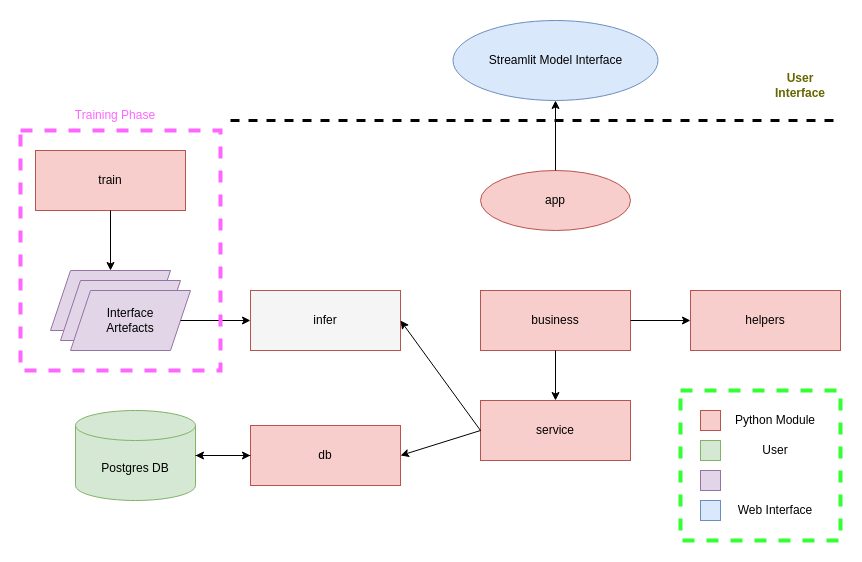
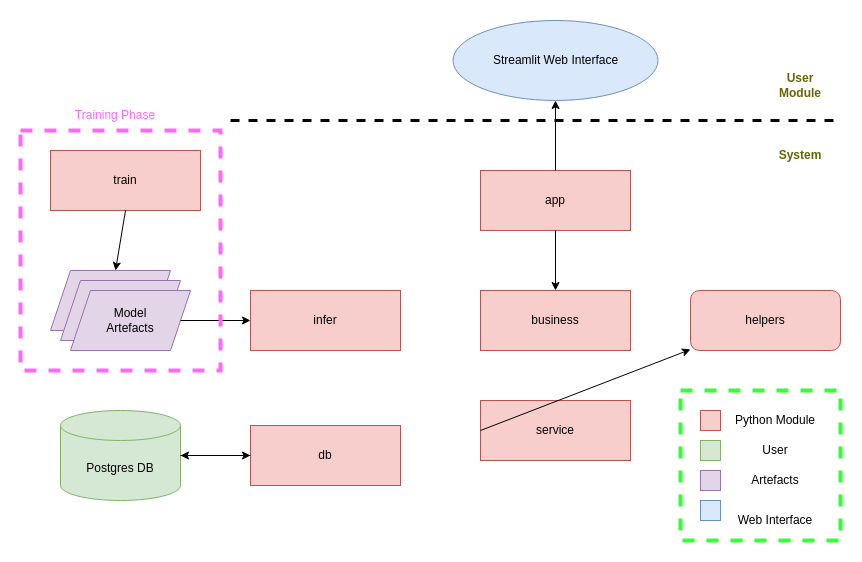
  <mxCell id="0" />
  <mxCell id="1" parent="0" />
- <mxCell id="2" value="app" style="ellipse;whiteSpace=wrap;html=1;fillColor=#f8cecc;strokeColor=#b85450;" vertex="1" parent="1"><mxGeometry x="480" y="170" width="150" height="60" as="geometry" /></mxCell>
+ <mxCell id="2" value="app" style="rounded=0;whiteSpace=wrap;html=1;fillColor=#f8cecc;strokeColor=#b85450;" vertex="1" parent="1"><mxGeometry x="480" y="170" width="150" height="60" as="geometry" /></mxCell>
  <mxCell id="3" value="&lt;div&gt;business&lt;/div&gt;" style="rounded=0;whiteSpace=wrap;html=1;fillColor=#f8cecc;strokeColor=#b85450;" vertex="1" parent="1"><mxGeometry x="480" y="290" width="150" height="60" as="geometry" /></mxCell>
- <mxCell id="4" value="&lt;div&gt;helpers&lt;/div&gt;" style="rounded=0;whiteSpace=wrap;html=1;fillColor=#f8cecc;strokeColor=#b85450;" vertex="1" parent="1"><mxGeometry x="690" y="290" width="150" height="60" as="geometry" /></mxCell>
+ <mxCell id="4" value="&lt;div&gt;helpers&lt;/div&gt;" style="whiteSpace=wrap;html=1;fillColor=#f8cecc;strokeColor=#b85450;rounded=1;" vertex="1" parent="1"><mxGeometry x="690" y="290" width="150" height="60" as="geometry" /></mxCell>
  <mxCell id="5" value="service" style="rounded=0;whiteSpace=wrap;html=1;fillColor=#f8cecc;strokeColor=#b85450;" vertex="1" parent="1"><mxGeometry x="480" y="400" width="150" height="60" as="geometry" /></mxCell>
- <mxCell id="6" value="Streamlit Model Interface" style="ellipse;whiteSpace=wrap;html=1;fillColor=#dae8fc;strokeColor=#6c8ebf;" vertex="1" parent="1"><mxGeometry x="452.5" y="20" width="205" height="80" as="geometry" /></mxCell>
- <mxCell id="8" value="" style="endArrow=classic;html=1;rounded=0;exitX=1;exitY=0.5;exitDx=0;exitDy=0;entryX=0;entryY=0.5;entryDx=0;entryDy=0;" edge="1" parent="1" source="3" target="4"><mxGeometry width="50" height="50" relative="1" as="geometry"><mxPoint x="565" y="240" as="sourcePoint" /><mxPoint x="565" y="300" as="targetPoint" /></mxGeometry></mxCell>
- <mxCell id="9" value="" style="endArrow=classic;html=1;rounded=0;exitX=0.5;exitY=1;exitDx=0;exitDy=0;entryX=0.5;entryY=0;entryDx=0;entryDy=0;" edge="1" parent="1" source="3" target="5"><mxGeometry width="50" height="50" relative="1" as="geometry"><mxPoint x="575" y="250" as="sourcePoint" /><mxPoint x="540" y="380" as="targetPoint" /></mxGeometry></mxCell>
- <mxCell id="10" value="infer" style="rounded=0;whiteSpace=wrap;html=1;fillColor=#f5f5f5;strokeColor=#b85450;" vertex="1" parent="1"><mxGeometry x="250" y="290" width="150" height="60" as="geometry" /></mxCell>
+ <mxCell id="6" value="Streamlit Web Interface" style="ellipse;whiteSpace=wrap;html=1;fillColor=#dae8fc;strokeColor=#6c8ebf;" vertex="1" parent="1"><mxGeometry x="452.5" y="20" width="205" height="80" as="geometry" /></mxCell>
+ <mxCell id="7" value="" style="endArrow=classic;html=1;rounded=0;exitX=0.5;exitY=1;exitDx=0;exitDy=0;entryX=0.5;entryY=0;entryDx=0;entryDy=0;" edge="1" parent="1" source="2" target="3"><mxGeometry width="50" height="50" relative="1" as="geometry"><mxPoint x="520" y="410" as="sourcePoint" /><mxPoint x="570" y="360" as="targetPoint" /></mxGeometry></mxCell>
+ <mxCell id="10" value="infer" style="rounded=0;whiteSpace=wrap;html=1;fillColor=#f8cecc;strokeColor=#b85450;" vertex="1" parent="1"><mxGeometry x="250" y="290" width="150" height="60" as="geometry" /></mxCell>
  <mxCell id="11" value="db" style="rounded=0;whiteSpace=wrap;html=1;fillColor=#f8cecc;strokeColor=#b85450;" vertex="1" parent="1"><mxGeometry x="250" y="425" width="150" height="60" as="geometry" /></mxCell>
- <mxCell id="12" value="" style="endArrow=classic;html=1;rounded=0;exitX=0;exitY=0.5;exitDx=0;exitDy=0;entryX=1;entryY=0.5;entryDx=0;entryDy=0;" edge="1" parent="1" source="5" target="10"><mxGeometry width="50" height="50" relative="1" as="geometry"><mxPoint x="455" y="360" as="sourcePoint" /><mxPoint x="455" y="410" as="targetPoint" /></mxGeometry></mxCell>
- <mxCell id="13" value="" style="endArrow=classic;html=1;rounded=0;exitX=0;exitY=0.5;exitDx=0;exitDy=0;entryX=1;entryY=0.5;entryDx=0;entryDy=0;" edge="1" parent="1" source="5" target="11"><mxGeometry width="50" height="50" relative="1" as="geometry"><mxPoint x="380" y="440" as="sourcePoint" /><mxPoint x="280" y="380" as="targetPoint" /></mxGeometry></mxCell>
- <mxCell id="14" value="train" style="rounded=0;whiteSpace=wrap;html=1;fillColor=#f8cecc;strokeColor=#b85450;" vertex="1" parent="1"><mxGeometry x="35" y="150" width="150" height="60" as="geometry" /></mxCell>
- <mxCell id="15" value="Postgres DB" style="shape=cylinder3;whiteSpace=wrap;html=1;boundedLbl=1;backgroundOutline=1;size=15;fillColor=#d5e8d4;strokeColor=#82b366;" vertex="1" parent="1"><mxGeometry x="75" y="410" width="120" height="90" as="geometry" /></mxCell>
+ <mxCell id="12" value="" style="endArrow=classic;html=1;rounded=0;exitX=0;exitY=0.5;exitDx=0;exitDy=0;" edge="1" parent="1" source="5" target="4"><mxGeometry width="50" height="50" relative="1" as="geometry"><mxPoint x="455" y="360" as="sourcePoint" /><mxPoint x="455" y="410" as="targetPoint" /></mxGeometry></mxCell>
+ <mxCell id="14" value="train" style="rounded=0;whiteSpace=wrap;html=1;fillColor=#f8cecc;strokeColor=#b85450;" vertex="1" parent="1"><mxGeometry x="50" y="150" width="150" height="60" as="geometry" /></mxCell>
+ <mxCell id="15" value="Postgres DB" style="shape=cylinder3;whiteSpace=wrap;html=1;boundedLbl=1;backgroundOutline=1;size=15;fillColor=#d5e8d4;strokeColor=#82b366;" vertex="1" parent="1"><mxGeometry x="60" y="410" width="120" height="90" as="geometry" /></mxCell>
  <mxCell id="16" value="" style="endArrow=classic;html=1;rounded=0;entryX=0;entryY=0.5;entryDx=0;entryDy=0;exitX=1;exitY=0.5;exitDx=0;exitDy=0;exitPerimeter=0;" edge="1" parent="1" source="15" target="11"><mxGeometry width="50" height="50" relative="1" as="geometry"><mxPoint x="210" y="540" as="sourcePoint" /><mxPoint x="410" y="440" as="targetPoint" /></mxGeometry></mxCell>
  <mxCell id="17" value="" style="shape=parallelogram;perimeter=parallelogramPerimeter;whiteSpace=wrap;html=1;fixedSize=1;fillColor=#e1d5e7;strokeColor=#9673a6;" vertex="1" parent="1"><mxGeometry x="50" y="270" width="120" height="60" as="geometry" /></mxCell>
  <mxCell id="18" value="" style="shape=parallelogram;perimeter=parallelogramPerimeter;whiteSpace=wrap;html=1;fixedSize=1;fillColor=#e1d5e7;strokeColor=#9673a6;" vertex="1" parent="1"><mxGeometry x="60" y="280" width="120" height="60" as="geometry" /></mxCell>
- <mxCell id="19" value="&lt;div&gt;Interface&lt;/div&gt;&lt;div&gt;Artefacts&lt;br&gt;&lt;/div&gt;" style="shape=parallelogram;perimeter=parallelogramPerimeter;whiteSpace=wrap;html=1;fixedSize=1;fillColor=#e1d5e7;strokeColor=#9673a6;" vertex="1" parent="1"><mxGeometry x="70" y="290" width="120" height="60" as="geometry" /></mxCell>
+ <mxCell id="19" value="&lt;div&gt;Model&lt;/div&gt;&lt;div&gt;Artefacts&lt;br&gt;&lt;/div&gt;" style="shape=parallelogram;perimeter=parallelogramPerimeter;whiteSpace=wrap;html=1;fixedSize=1;fillColor=#e1d5e7;strokeColor=#9673a6;" vertex="1" parent="1"><mxGeometry x="70" y="290" width="120" height="60" as="geometry" /></mxCell>
  <mxCell id="20" value="" style="endArrow=classic;html=1;rounded=0;entryX=0;entryY=0.5;entryDx=0;entryDy=0;exitX=1;exitY=0.5;exitDx=0;exitDy=0;" edge="1" parent="1" source="19" target="10"><mxGeometry width="50" height="50" relative="1" as="geometry"><mxPoint x="190" y="465" as="sourcePoint" /><mxPoint x="260" y="465" as="targetPoint" /></mxGeometry></mxCell>
  <mxCell id="21" value="" style="endArrow=classic;html=1;rounded=0;exitX=0.5;exitY=1;exitDx=0;exitDy=0;" edge="1" parent="1" source="14" target="17"><mxGeometry width="50" height="50" relative="1" as="geometry"><mxPoint x="190" y="465" as="sourcePoint" /><mxPoint x="260" y="465" as="targetPoint" /></mxGeometry></mxCell>
  <mxCell id="22" value="" style="endArrow=classic;html=1;rounded=0;exitX=0.5;exitY=0;exitDx=0;exitDy=0;entryX=0.5;entryY=1;entryDx=0;entryDy=0;" edge="1" parent="1" source="2" target="6"><mxGeometry width="50" height="50" relative="1" as="geometry"><mxPoint x="565" y="240" as="sourcePoint" /><mxPoint x="565" y="300" as="targetPoint" /></mxGeometry></mxCell>
  <mxCell id="23" value="" style="endArrow=classic;html=1;rounded=0;entryX=1;entryY=0.5;entryDx=0;entryDy=0;exitX=0;exitY=0.5;exitDx=0;exitDy=0;entryPerimeter=0;" edge="1" parent="1" source="11" target="15"><mxGeometry width="50" height="50" relative="1" as="geometry"><mxPoint x="190" y="465" as="sourcePoint" /><mxPoint x="260" y="465" as="targetPoint" /></mxGeometry></mxCell>
  <mxCell id="24" value="" style="rounded=0;whiteSpace=wrap;html=1;fillColor=none;dashed=1;strokeWidth=4;strokeColor=#FF66FF;" vertex="1" parent="1"><mxGeometry x="20" y="130" width="200" height="240" as="geometry" /></mxCell>
  <mxCell id="25" value="" style="endArrow=none;dashed=1;html=1;rounded=0;strokeWidth=3;fontSize=10;" edge="1" parent="1"><mxGeometry width="50" height="50" relative="1" as="geometry"><mxPoint x="230" y="120" as="sourcePoint" /><mxPoint x="840" y="120" as="targetPoint" /></mxGeometry></mxCell>
- <mxCell id="26" value="&lt;div&gt;&lt;b&gt;&lt;font color=&quot;#666600&quot;&gt;User Interface&lt;/font&gt;&lt;/b&gt;&lt;/div&gt;" style="text;html=1;align=center;verticalAlign=middle;whiteSpace=wrap;rounded=0;" vertex="1" parent="1"><mxGeometry x="770" y="70" width="60" height="30" as="geometry" /></mxCell>
+ <mxCell id="26" value="&lt;div&gt;&lt;b&gt;&lt;font color=&quot;#666600&quot;&gt;User Module&lt;/font&gt;&lt;/b&gt;&lt;/div&gt;" style="text;html=1;align=center;verticalAlign=middle;whiteSpace=wrap;rounded=0;" vertex="1" parent="1"><mxGeometry x="770" y="70" width="60" height="30" as="geometry" /></mxCell>
+ <mxCell id="27" value="&lt;font color=&quot;#666600&quot;&gt;System&lt;/font&gt;" style="text;html=1;align=center;verticalAlign=middle;whiteSpace=wrap;rounded=0;fontStyle=1" vertex="1" parent="1"><mxGeometry x="770" y="140" width="60" height="30" as="geometry" /></mxCell>
  <mxCell id="28" value="" style="rounded=0;whiteSpace=wrap;html=1;fillColor=none;dashed=1;strokeWidth=4;strokeColor=#33FF33;" vertex="1" parent="1"><mxGeometry x="680" y="390" width="160" height="150" as="geometry" /></mxCell>
  <mxCell id="29" value="" style="rounded=0;whiteSpace=wrap;html=1;fillColor=#f8cecc;strokeColor=#b85450;" vertex="1" parent="1"><mxGeometry x="700" y="410" width="20" height="20" as="geometry" /></mxCell>
  <mxCell id="30" value="Python Module" style="text;html=1;align=center;verticalAlign=middle;whiteSpace=wrap;rounded=0;" vertex="1" parent="1"><mxGeometry x="730" y="405" width="90" height="30" as="geometry" /></mxCell>
  <mxCell id="31" value="" style="rounded=0;whiteSpace=wrap;html=1;fillColor=#d5e8d4;strokeColor=#82b366;" vertex="1" parent="1"><mxGeometry x="700" y="440" width="20" height="20" as="geometry" /></mxCell>
  <mxCell id="32" value="User" style="text;html=1;align=center;verticalAlign=middle;whiteSpace=wrap;rounded=0;" vertex="1" parent="1"><mxGeometry x="730" y="435" width="90" height="30" as="geometry" /></mxCell>
  <mxCell id="33" value="" style="rounded=0;whiteSpace=wrap;html=1;fillColor=#e1d5e7;strokeColor=#9673a6;" vertex="1" parent="1"><mxGeometry x="700" y="470" width="20" height="20" as="geometry" /></mxCell>
+ <mxCell id="34" value="Artefacts" style="text;html=1;align=center;verticalAlign=middle;whiteSpace=wrap;rounded=0;" vertex="1" parent="1"><mxGeometry x="730" y="465" width="90" height="30" as="geometry" /></mxCell>
  <mxCell id="35" value="" style="rounded=0;whiteSpace=wrap;html=1;fillColor=#dae8fc;strokeColor=#6c8ebf;" vertex="1" parent="1"><mxGeometry x="700" y="500" width="20" height="20" as="geometry" /></mxCell>
- <mxCell id="36" value="Web Interface" style="text;html=1;align=center;verticalAlign=middle;whiteSpace=wrap;rounded=0;" vertex="1" parent="1"><mxGeometry x="730" y="495" width="90" height="30" as="geometry" /></mxCell>
+ <mxCell id="36" value="Web Interface" style="text;html=1;align=center;verticalAlign=middle;whiteSpace=wrap;rounded=0;" vertex="1" parent="1"><mxGeometry x="730" y="505" width="90" height="30" as="geometry" /></mxCell>
  <mxCell id="37" value="&lt;font color=&quot;#ff66ff&quot;&gt;Training Phase&lt;/font&gt;" style="text;html=1;align=center;verticalAlign=middle;whiteSpace=wrap;rounded=0;" vertex="1" parent="1"><mxGeometry x="45" y="100" width="140" height="30" as="geometry" /></mxCell>
